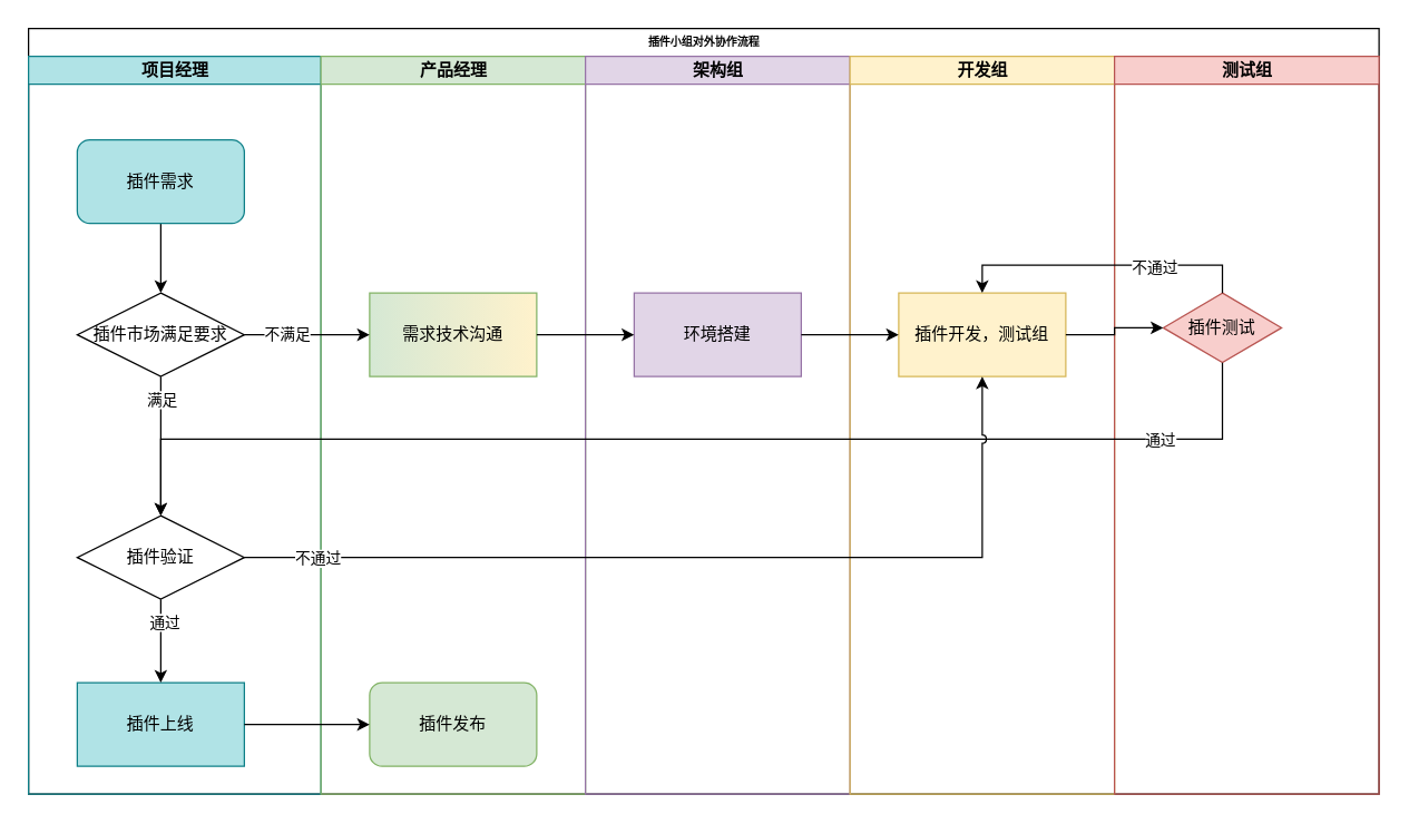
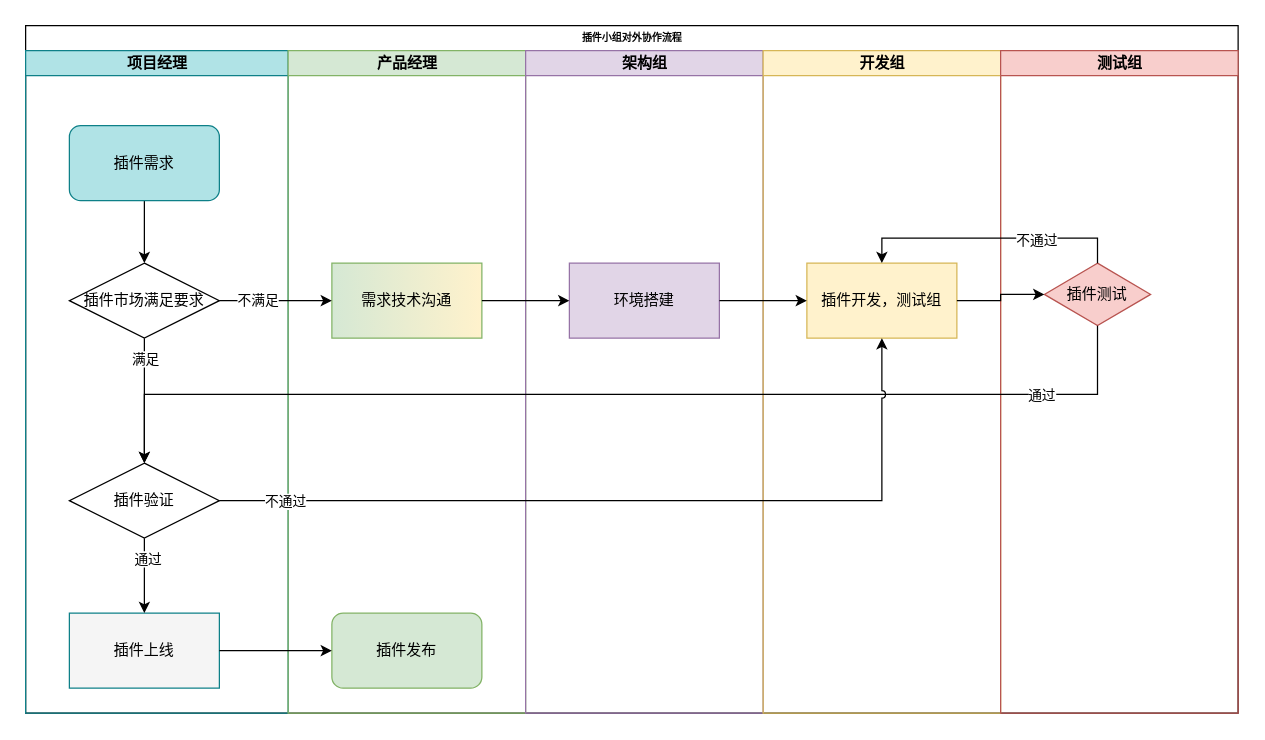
  <mxCell id="0" />
  <mxCell id="1" parent="0" />
  <mxCell id="2" value="插件小组对外协作流程" style="swimlane;html=1;childLayout=stackLayout;startSize=20;rounded=0;shadow=0;labelBackgroundColor=none;strokeWidth=1;fontFamily=Verdana;fontSize=8;align=center;direction=east;swimlaneFillColor=none;" parent="1" vertex="1"><mxGeometry x="20" y="20" width="970" height="550" as="geometry" /></mxCell>
  <mxCell id="3" value="项目经理" style="swimlane;html=1;startSize=20;fillColor=#B0E3E6;strokeColor=#0e8088;" parent="2" vertex="1"><mxGeometry y="20" width="210" height="530" as="geometry" /></mxCell>
  <mxCell id="4" value="" style="edgeStyle=orthogonalEdgeStyle;rounded=0;orthogonalLoop=1;jettySize=auto;html=1;entryX=0.5;entryY=0;entryDx=0;entryDy=0;sketch=0;shadow=0;" parent="3" source="5" target="9" edge="1"><mxGeometry relative="1" as="geometry" /></mxCell>
  <mxCell id="5" value="插件需求" style="rounded=1;whiteSpace=wrap;html=1;fillColor=#b0e3e6;strokeColor=#0e8088;" parent="3" vertex="1"><mxGeometry x="35" y="60" width="120" height="60" as="geometry" /></mxCell>
- <mxCell id="6" value="插件上线" style="rounded=0;whiteSpace=wrap;html=1;fillColor=#b0e3e6;strokeColor=#0e8088;" parent="3" vertex="1"><mxGeometry x="35" y="450" width="120" height="60" as="geometry" /></mxCell>
+ <mxCell id="6" value="插件上线" style="rounded=0;whiteSpace=wrap;html=1;fillColor=#f5f5f5;strokeColor=#0e8088;" parent="3" vertex="1"><mxGeometry x="35" y="450" width="120" height="60" as="geometry" /></mxCell>
  <mxCell id="7" style="edgeStyle=orthogonalEdgeStyle;rounded=0;orthogonalLoop=1;jettySize=auto;html=1;entryX=0.5;entryY=0;entryDx=0;entryDy=0;endArrow=classic;endFill=1;" edge="1" parent="3" source="9" target="12"><mxGeometry relative="1" as="geometry" /></mxCell>
  <mxCell id="8" value="满足" style="edgeLabel;html=1;align=center;verticalAlign=middle;resizable=0;points=[];" vertex="1" connectable="0" parent="7"><mxGeometry x="-0.684" relative="1" as="geometry"><mxPoint as="offset" /></mxGeometry></mxCell>
  <mxCell id="9" value="插件市场满足要求" style="rhombus;whiteSpace=wrap;html=1;fillColor=none;strokeColor=default;" parent="3" vertex="1"><mxGeometry x="35" y="170" width="120" height="60" as="geometry" /></mxCell>
  <mxCell id="10" style="edgeStyle=orthogonalEdgeStyle;rounded=0;orthogonalLoop=1;jettySize=auto;html=1;entryX=0.5;entryY=0;entryDx=0;entryDy=0;endArrow=classic;endFill=1;" edge="1" parent="3" source="12" target="6"><mxGeometry relative="1" as="geometry" /></mxCell>
  <mxCell id="11" value="通过" style="edgeLabel;html=1;align=center;verticalAlign=middle;resizable=0;points=[];" vertex="1" connectable="0" parent="10"><mxGeometry x="-0.476" y="2" relative="1" as="geometry"><mxPoint as="offset" /></mxGeometry></mxCell>
  <mxCell id="12" value="插件验证" style="rhombus;whiteSpace=wrap;html=1;fillColor=none;strokeColor=default;" vertex="1" parent="3"><mxGeometry x="35" y="330" width="120" height="60" as="geometry" /></mxCell>
  <mxCell id="13" value="产品经理" style="swimlane;html=1;startSize=20;fillColor=#d5e8d4;strokeColor=#82b366;swimlaneFillColor=none;" parent="2" vertex="1"><mxGeometry x="210" y="20" width="190" height="530" as="geometry" /></mxCell>
  <mxCell id="14" value="插件发布" style="rounded=1;whiteSpace=wrap;html=1;fillColor=#d5e8d4;strokeColor=#82b366;glass=0;sketch=0;shadow=0;" parent="13" vertex="1"><mxGeometry x="35" y="450" width="120" height="60" as="geometry" /></mxCell>
  <mxCell id="15" value="需求技术沟通" style="rounded=0;whiteSpace=wrap;html=1;fillColor=#d5e8d4;strokeColor=#82b366;gradientDirection=east;gradientColor=#FFF2CC;" parent="13" vertex="1"><mxGeometry x="35" y="170" width="120" height="60" as="geometry" /></mxCell>
  <mxCell id="16" value="架构组" style="swimlane;html=1;startSize=20;fillColor=#e1d5e7;strokeColor=#9673a6;" parent="2" vertex="1"><mxGeometry x="400" y="20" width="190" height="530" as="geometry"><mxRectangle x="570" y="20" width="30" height="660" as="alternateBounds" /></mxGeometry></mxCell>
  <mxCell id="17" value="环境搭建" style="rounded=0;whiteSpace=wrap;html=1;fillColor=#e1d5e7;strokeColor=#9673a6;" parent="16" vertex="1"><mxGeometry x="35" y="170" width="120" height="60" as="geometry" /></mxCell>
  <mxCell id="18" value="开发组" style="swimlane;html=1;startSize=20;direction=east;fillColor=#fff2cc;strokeColor=#d6b656;" parent="2" vertex="1"><mxGeometry x="590" y="20" width="190" height="530" as="geometry" /></mxCell>
  <mxCell id="19" value="插件开发，测试组" style="rounded=0;whiteSpace=wrap;html=1;fillColor=#fff2cc;strokeColor=#d6b656;" vertex="1" parent="18"><mxGeometry x="35" y="170" width="120" height="60" as="geometry" /></mxCell>
  <mxCell id="20" value="测试组" style="swimlane;html=1;startSize=20;direction=east;fillColor=#f8cecc;strokeColor=#b85450;" parent="2" vertex="1"><mxGeometry x="780" y="20" width="190" height="530" as="geometry" /></mxCell>
  <mxCell id="21" value="插件测试" style="rhombus;whiteSpace=wrap;html=1;fillColor=#f8cecc;strokeColor=#b85450;" vertex="1" parent="20"><mxGeometry x="35" y="170" width="85" height="50" as="geometry" /></mxCell>
  <mxCell id="22" style="edgeStyle=orthogonalEdgeStyle;rounded=0;orthogonalLoop=1;jettySize=auto;html=1;entryX=0;entryY=0.5;entryDx=0;entryDy=0;" edge="1" parent="2" source="9" target="15"><mxGeometry relative="1" as="geometry" /></mxCell>
  <mxCell id="23" value="不满足" style="edgeLabel;html=1;align=center;verticalAlign=middle;resizable=0;points=[];" vertex="1" connectable="0" parent="22"><mxGeometry x="-0.338" y="1" relative="1" as="geometry"><mxPoint as="offset" /></mxGeometry></mxCell>
  <mxCell id="24" style="edgeStyle=orthogonalEdgeStyle;rounded=0;orthogonalLoop=1;jettySize=auto;html=1;entryX=0;entryY=0.5;entryDx=0;entryDy=0;" edge="1" parent="2" source="15" target="17"><mxGeometry relative="1" as="geometry" /></mxCell>
  <mxCell id="25" style="edgeStyle=orthogonalEdgeStyle;rounded=0;orthogonalLoop=1;jettySize=auto;html=1;entryX=0;entryY=0.5;entryDx=0;entryDy=0;endArrow=classic;endFill=1;" edge="1" parent="2" source="6" target="14"><mxGeometry relative="1" as="geometry" /></mxCell>
  <mxCell id="26" style="edgeStyle=orthogonalEdgeStyle;rounded=0;orthogonalLoop=1;jettySize=auto;html=1;entryX=0;entryY=0.5;entryDx=0;entryDy=0;endArrow=classic;endFill=1;" edge="1" parent="2" source="17" target="19"><mxGeometry relative="1" as="geometry" /></mxCell>
  <mxCell id="27" style="edgeStyle=orthogonalEdgeStyle;rounded=0;orthogonalLoop=1;jettySize=auto;html=1;entryX=0.5;entryY=0;entryDx=0;entryDy=0;endArrow=classic;endFill=1;jumpStyle=arc;exitX=0.5;exitY=1;exitDx=0;exitDy=0;" edge="1" parent="2" source="21" target="12"><mxGeometry relative="1" as="geometry"><mxPoint x="795.118" y="320.059" as="sourcePoint" /></mxGeometry></mxCell>
  <mxCell id="28" value="通过" style="edgeLabel;html=1;align=center;verticalAlign=middle;resizable=0;points=[];" vertex="1" connectable="0" parent="27"><mxGeometry x="-0.255" y="3" relative="1" as="geometry"><mxPoint x="225" y="-3" as="offset" /></mxGeometry></mxCell>
  <mxCell id="29" style="edgeStyle=orthogonalEdgeStyle;rounded=0;jumpStyle=arc;orthogonalLoop=1;jettySize=auto;html=1;entryX=0.5;entryY=1;entryDx=0;entryDy=0;endArrow=classic;endFill=1;" edge="1" parent="2" source="12" target="19"><mxGeometry relative="1" as="geometry" /></mxCell>
  <mxCell id="30" value="不通过" style="edgeLabel;html=1;align=center;verticalAlign=middle;resizable=0;points=[];" vertex="1" connectable="0" parent="29"><mxGeometry x="-0.431" relative="1" as="geometry"><mxPoint x="-136" as="offset" /></mxGeometry></mxCell>
  <mxCell id="31" style="edgeStyle=orthogonalEdgeStyle;rounded=0;jumpStyle=arc;orthogonalLoop=1;jettySize=auto;html=1;exitX=0.5;exitY=0;exitDx=0;exitDy=0;entryX=0.5;entryY=0;entryDx=0;entryDy=0;endArrow=classic;endFill=1;" edge="1" parent="2" source="21" target="19"><mxGeometry relative="1" as="geometry" /></mxCell>
  <mxCell id="32" value="不通过" style="edgeLabel;html=1;align=center;verticalAlign=middle;resizable=0;points=[];" vertex="1" connectable="0" parent="31"><mxGeometry x="-0.353" y="1" relative="1" as="geometry"><mxPoint as="offset" /></mxGeometry></mxCell>
  <mxCell id="33" style="edgeStyle=orthogonalEdgeStyle;rounded=0;jumpStyle=arc;orthogonalLoop=1;jettySize=auto;html=1;entryX=0;entryY=0.5;entryDx=0;entryDy=0;endArrow=classic;endFill=1;" edge="1" parent="2" source="19" target="21"><mxGeometry relative="1" as="geometry" /></mxCell>
